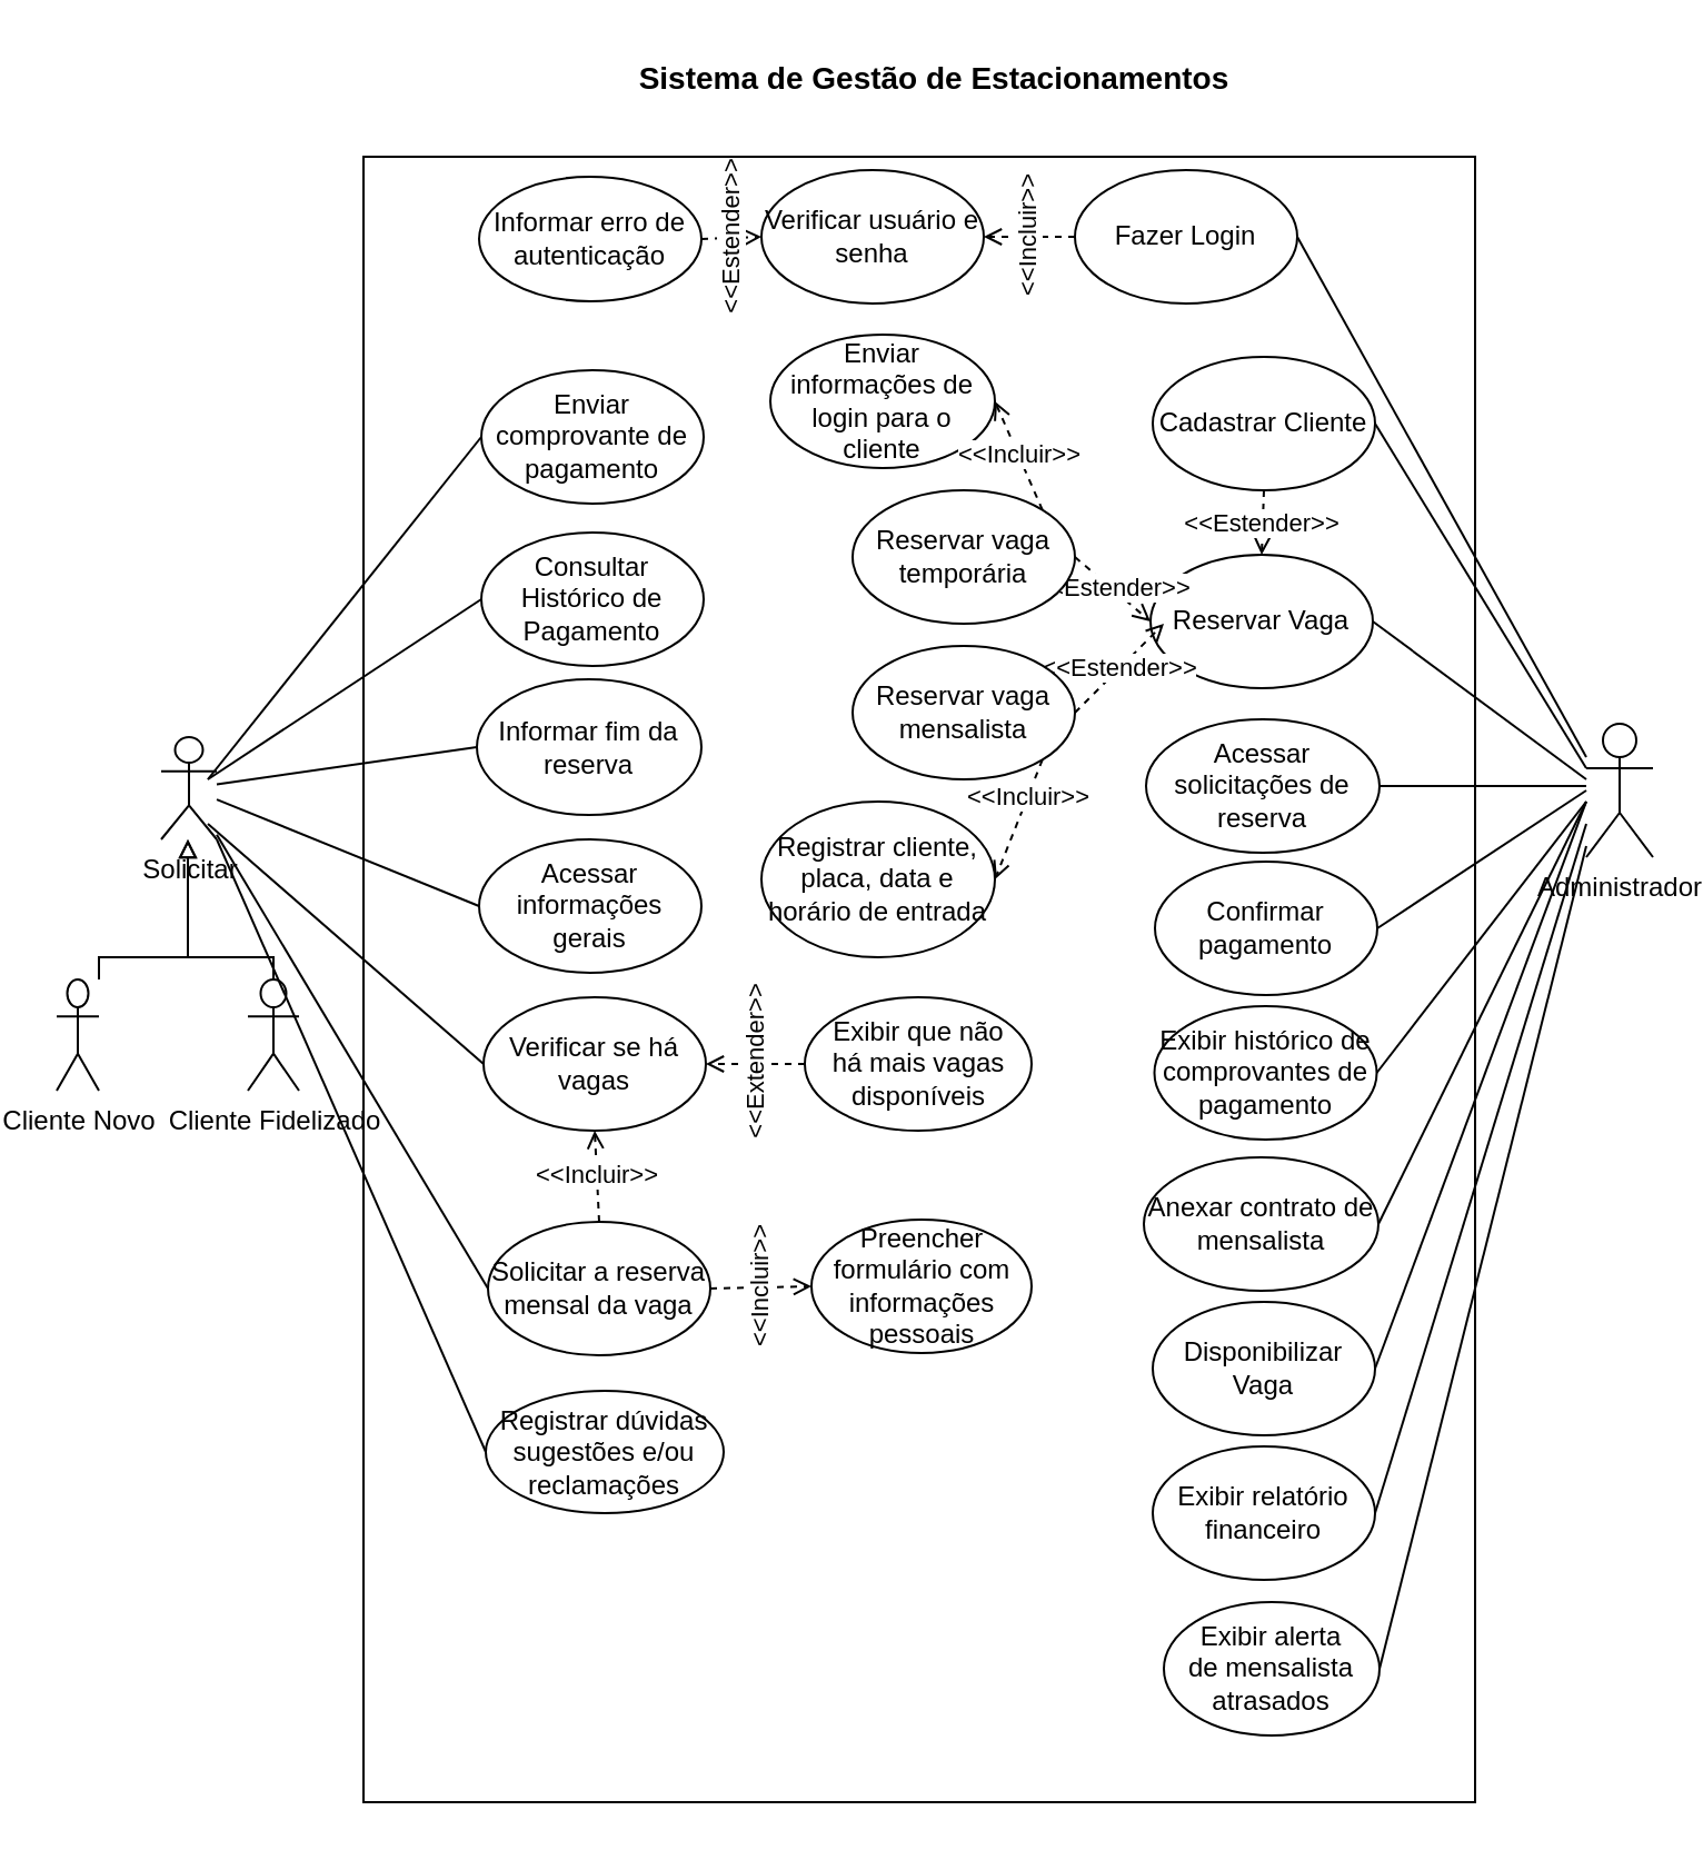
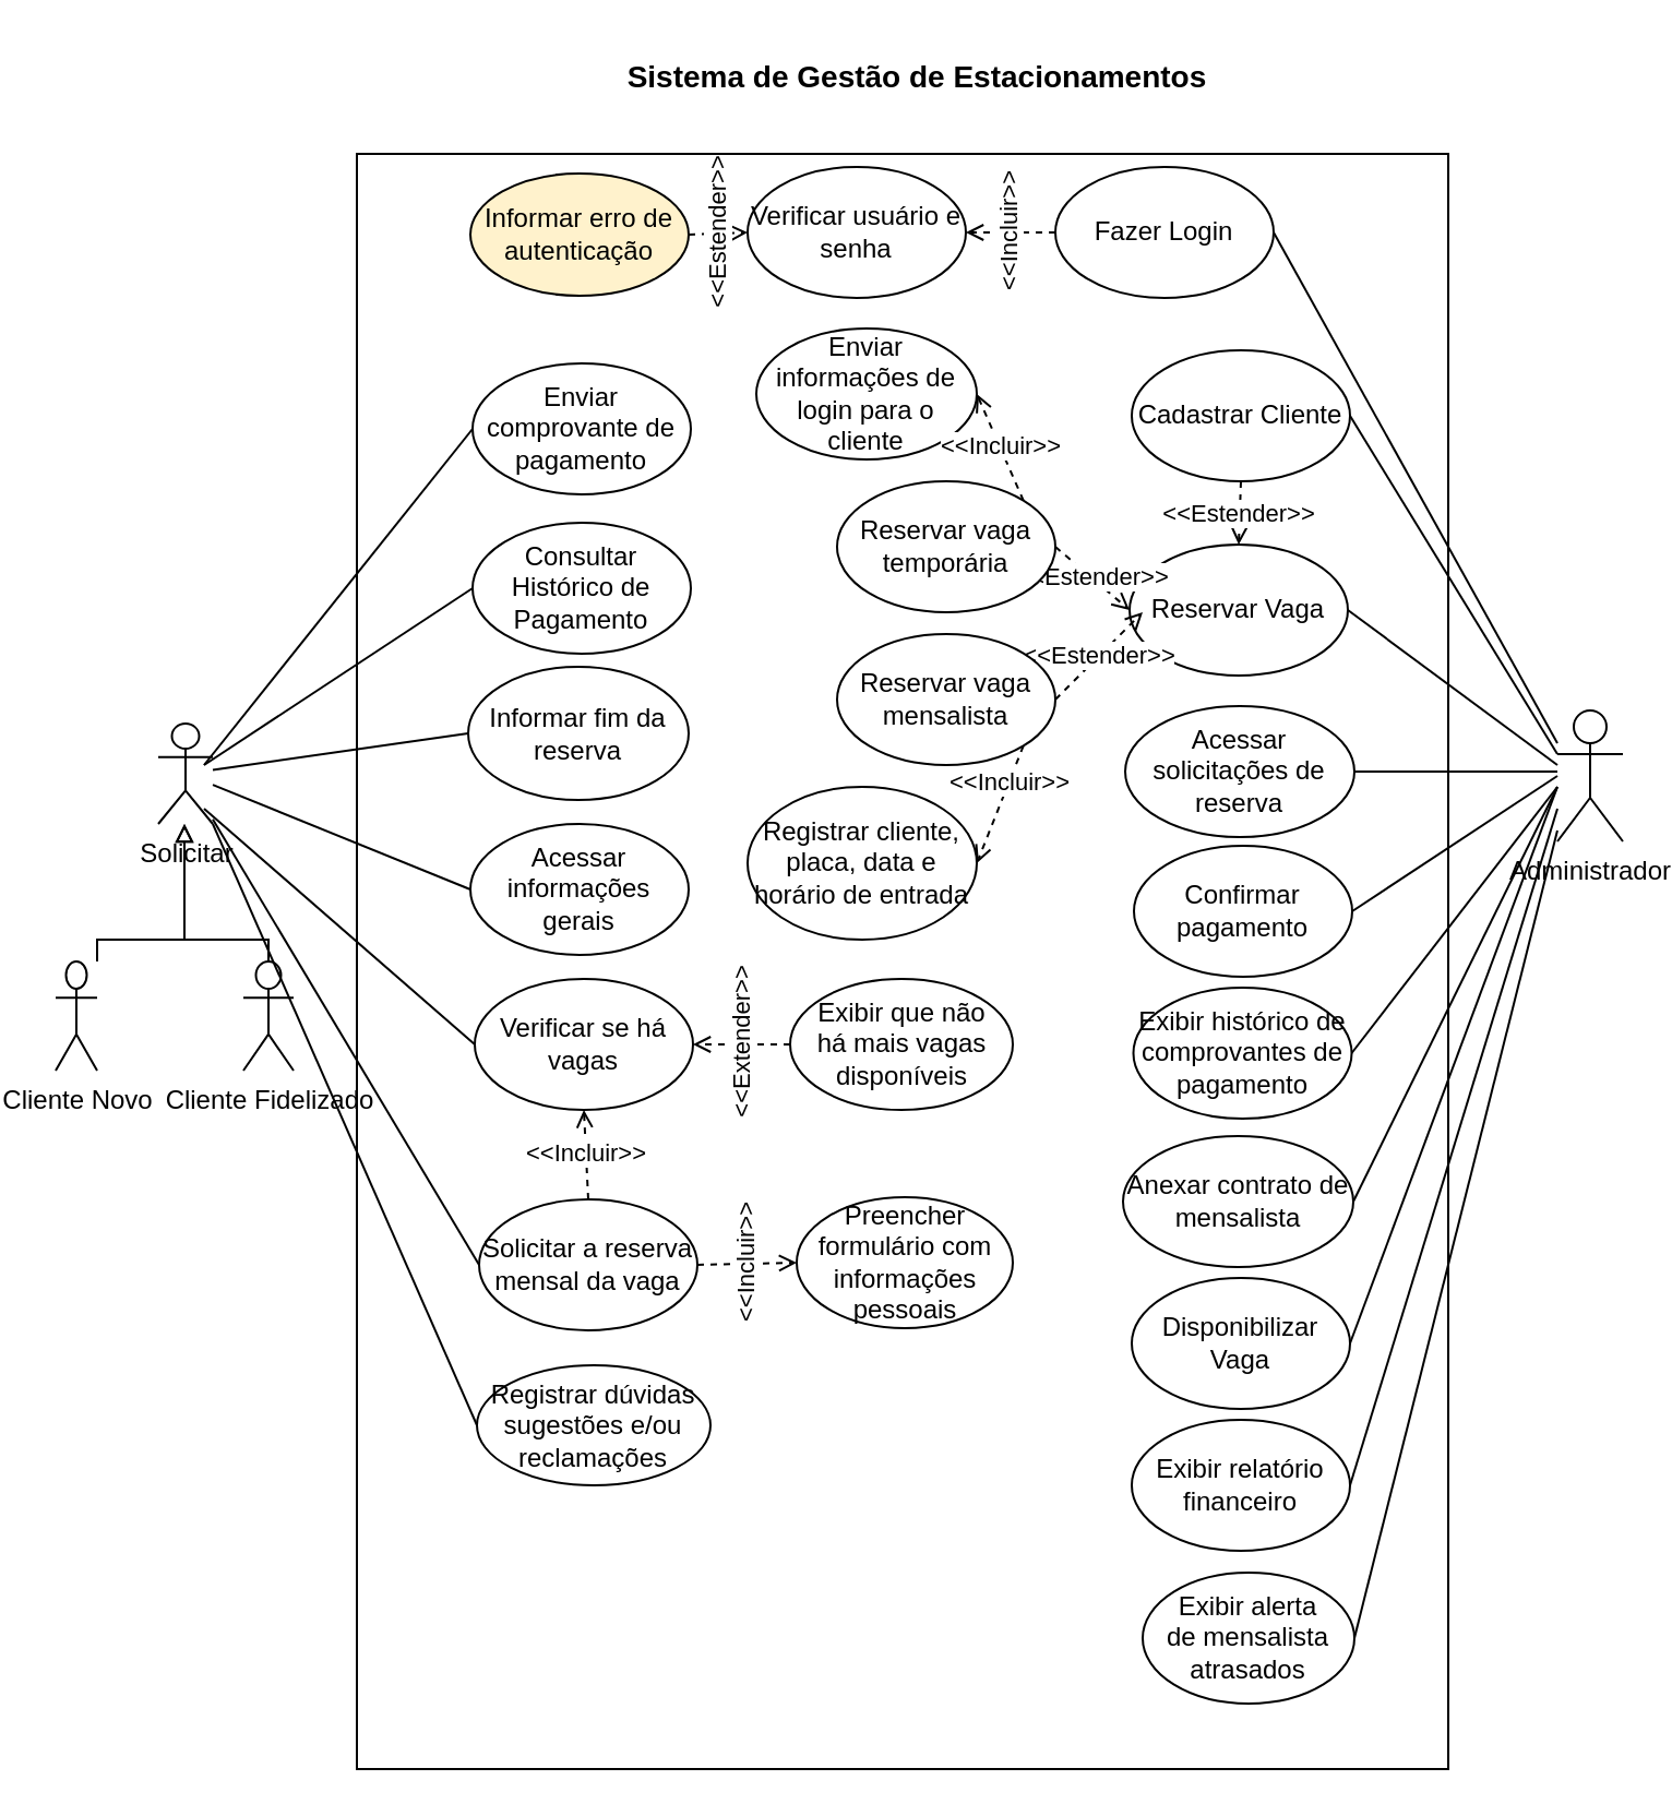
  <mxCell id="0" />
  <mxCell id="1" parent="0" />
  <mxCell id="2" value="" style="rounded=0;whiteSpace=wrap;html=1;fontSize=14;fontColor=none;" parent="1" vertex="1"><mxGeometry x="158" y="70" width="500" height="740" as="geometry" /></mxCell>
  <mxCell id="3" value="Sistema de Gestão de Estacionamentos" style="text;html=1;strokeColor=none;fillColor=none;align=center;verticalAlign=middle;whiteSpace=wrap;rounded=0;fontSize=14;fontStyle=1" parent="1" vertex="1"><mxGeometry x="272" y="20" width="286" height="30" as="geometry" /></mxCell>
  <mxCell id="4" style="edgeStyle=none;rounded=0;orthogonalLoop=1;jettySize=auto;html=1;exitX=0;exitY=0.333;exitDx=0;exitDy=0;exitPerimeter=0;entryX=1;entryY=0.5;entryDx=0;entryDy=0;endArrow=none;endFill=0;" edge="1" parent="1" source="5" target="27"><mxGeometry relative="1" as="geometry" /></mxCell>
  <mxCell id="5" value="Administrador" style="shape=umlActor;verticalLabelPosition=bottom;verticalAlign=top;html=1;outlineConnect=0;" parent="1" vertex="1"><mxGeometry x="708" y="325" width="30" height="60" as="geometry" /></mxCell>
  <mxCell id="6" value="Solicitar" style="shape=umlActor;verticalLabelPosition=bottom;verticalAlign=top;html=1;outlineConnect=0;" parent="1" vertex="1"><mxGeometry x="67" y="331" width="25" height="46" as="geometry" /></mxCell>
  <mxCell id="7" value="&amp;lt;&amp;lt;Incluir&amp;gt;&amp;gt;" style="edgeStyle=none;rounded=0;orthogonalLoop=1;jettySize=auto;html=1;exitX=0;exitY=0.5;exitDx=0;exitDy=0;entryX=1;entryY=0.5;entryDx=0;entryDy=0;dashed=1;endArrow=open;endFill=0;horizontal=0;" edge="1" parent="1" source="9" target="40"><mxGeometry relative="1" as="geometry" /></mxCell>
  <mxCell id="8" style="edgeStyle=none;rounded=0;orthogonalLoop=1;jettySize=auto;html=1;exitX=1;exitY=0.5;exitDx=0;exitDy=0;endArrow=none;endFill=0;" edge="1" parent="1" source="9"><mxGeometry relative="1" as="geometry"><mxPoint x="708" y="340" as="targetPoint" /></mxGeometry></mxCell>
  <mxCell id="9" value="Fazer Login" style="ellipse;whiteSpace=wrap;html=1;" parent="1" vertex="1"><mxGeometry x="478" y="76" width="100" height="60" as="geometry" /></mxCell>
  <mxCell id="10" style="edgeStyle=none;rounded=0;orthogonalLoop=1;jettySize=auto;html=1;exitX=0;exitY=0.5;exitDx=0;exitDy=0;endArrow=none;endFill=0;" edge="1" parent="1" source="11"><mxGeometry relative="1" as="geometry"><mxPoint x="88" y="370" as="targetPoint" /></mxGeometry></mxCell>
  <mxCell id="11" value="Verificar se há vagas" style="ellipse;whiteSpace=wrap;html=1;" parent="1" vertex="1"><mxGeometry x="212" y="448" width="100" height="60" as="geometry" /></mxCell>
  <mxCell id="12" value="&amp;lt;&amp;lt;Incluir&amp;gt;&amp;gt;" style="edgeStyle=none;rounded=0;orthogonalLoop=1;jettySize=auto;html=1;exitX=1;exitY=0.5;exitDx=0;exitDy=0;entryX=0;entryY=0.5;entryDx=0;entryDy=0;endArrow=open;endFill=0;dashed=1;horizontal=0;" parent="1" source="15" target="30" edge="1"><mxGeometry relative="1" as="geometry" /></mxCell>
  <mxCell id="13" style="edgeStyle=none;rounded=0;orthogonalLoop=1;jettySize=auto;html=1;exitX=0;exitY=0.5;exitDx=0;exitDy=0;endArrow=none;endFill=0;" edge="1" parent="1" source="15" target="6"><mxGeometry relative="1" as="geometry" /></mxCell>
  <mxCell id="14" value="&amp;lt;&amp;lt;Incluir&amp;gt;&amp;gt;" style="edgeStyle=none;rounded=0;orthogonalLoop=1;jettySize=auto;html=1;exitX=0.5;exitY=0;exitDx=0;exitDy=0;entryX=0.5;entryY=1;entryDx=0;entryDy=0;endArrow=open;endFill=0;dashed=1;" edge="1" parent="1" source="15" target="11"><mxGeometry relative="1" as="geometry" /></mxCell>
  <mxCell id="15" value="Solicitar a reserva mensal da vaga" style="ellipse;whiteSpace=wrap;html=1;" parent="1" vertex="1"><mxGeometry x="214" y="549" width="100" height="60" as="geometry" /></mxCell>
  <mxCell id="16" style="edgeStyle=none;rounded=0;orthogonalLoop=1;jettySize=auto;html=1;exitX=0;exitY=0.5;exitDx=0;exitDy=0;endArrow=none;endFill=0;" edge="1" parent="1" source="17"><mxGeometry relative="1" as="geometry"><mxPoint x="88" y="350" as="targetPoint" /></mxGeometry></mxCell>
  <mxCell id="17" value="Enviar comprovante de pagamento" style="ellipse;whiteSpace=wrap;html=1;" parent="1" vertex="1"><mxGeometry x="211" y="166" width="100" height="60" as="geometry" /></mxCell>
  <mxCell id="18" style="edgeStyle=none;rounded=0;orthogonalLoop=1;jettySize=auto;html=1;exitX=0;exitY=0.5;exitDx=0;exitDy=0;endArrow=none;endFill=0;" edge="1" parent="1" source="19"><mxGeometry relative="1" as="geometry"><mxPoint x="88" y="350" as="targetPoint" /></mxGeometry></mxCell>
  <mxCell id="19" value="Consultar Histórico de Pagamento" style="ellipse;whiteSpace=wrap;html=1;" parent="1" vertex="1"><mxGeometry x="211" y="239" width="100" height="60" as="geometry" /></mxCell>
  <mxCell id="20" style="edgeStyle=none;rounded=0;orthogonalLoop=1;jettySize=auto;html=1;exitX=1;exitY=0.5;exitDx=0;exitDy=0;endArrow=none;endFill=0;" edge="1" parent="1" source="21"><mxGeometry relative="1" as="geometry"><mxPoint x="708" y="355" as="targetPoint" /></mxGeometry></mxCell>
  <mxCell id="21" value="Confirmar pagamento" style="ellipse;whiteSpace=wrap;html=1;" parent="1" vertex="1"><mxGeometry x="514" y="387" width="100" height="60" as="geometry" /></mxCell>
  <mxCell id="22" style="edgeStyle=none;rounded=0;orthogonalLoop=1;jettySize=auto;html=1;exitX=1;exitY=0.5;exitDx=0;exitDy=0;endArrow=none;endFill=0;" edge="1" parent="1" source="23"><mxGeometry relative="1" as="geometry"><mxPoint x="708" y="350" as="targetPoint" /></mxGeometry></mxCell>
  <mxCell id="23" value="Reservar Vaga" style="ellipse;whiteSpace=wrap;html=1;" parent="1" vertex="1"><mxGeometry x="512" y="249" width="100" height="60" as="geometry" /></mxCell>
  <mxCell id="24" style="edgeStyle=none;rounded=0;orthogonalLoop=1;jettySize=auto;html=1;exitX=1;exitY=0.5;exitDx=0;exitDy=0;endArrow=none;endFill=0;" edge="1" parent="1" source="25"><mxGeometry relative="1" as="geometry"><mxPoint x="708" y="360" as="targetPoint" /></mxGeometry></mxCell>
  <mxCell id="25" value="Exibir histórico de comprovantes de pagamento" style="ellipse;whiteSpace=wrap;html=1;" parent="1" vertex="1"><mxGeometry x="513.75" y="452" width="100" height="60" as="geometry" /></mxCell>
  <mxCell id="26" value="&amp;lt;&amp;lt;Estender&amp;gt;&amp;gt;" style="edgeStyle=none;rounded=0;orthogonalLoop=1;jettySize=auto;html=1;exitX=0.5;exitY=1;exitDx=0;exitDy=0;entryX=0.5;entryY=0;entryDx=0;entryDy=0;dashed=1;endArrow=open;endFill=0;" edge="1" parent="1" source="27" target="23"><mxGeometry relative="1" as="geometry" /></mxCell>
  <mxCell id="27" value="Cadastrar Cliente" style="ellipse;whiteSpace=wrap;html=1;" parent="1" vertex="1"><mxGeometry x="513" y="160" width="100" height="60" as="geometry" /></mxCell>
  <mxCell id="28" style="edgeStyle=none;rounded=0;orthogonalLoop=1;jettySize=auto;html=1;exitX=1;exitY=0.5;exitDx=0;exitDy=0;endArrow=none;endFill=0;" edge="1" parent="1" source="29"><mxGeometry relative="1" as="geometry"><mxPoint x="708" y="360" as="targetPoint" /></mxGeometry></mxCell>
  <mxCell id="29" value="Disponibilizar Vaga" style="ellipse;whiteSpace=wrap;html=1;" parent="1" vertex="1"><mxGeometry x="513" y="585" width="100" height="60" as="geometry" /></mxCell>
  <mxCell id="30" value="Preencher formulário com informações pessoais" style="ellipse;whiteSpace=wrap;html=1;" parent="1" vertex="1"><mxGeometry x="359.5" y="548" width="99" height="60" as="geometry" /></mxCell>
  <mxCell id="31" value="Enviar informações de login para o cliente" style="ellipse;whiteSpace=wrap;html=1;" parent="1" vertex="1"><mxGeometry x="341" y="150" width="101" height="60" as="geometry" /></mxCell>
  <mxCell id="32" style="edgeStyle=none;rounded=0;orthogonalLoop=1;jettySize=auto;html=1;exitX=1;exitY=0.5;exitDx=0;exitDy=0;endArrow=none;endFill=0;" edge="1" parent="1" source="33"><mxGeometry relative="1" as="geometry"><mxPoint x="708" y="353" as="targetPoint" /></mxGeometry></mxCell>
  <mxCell id="33" value="Acessar solicitações de reserva" style="ellipse;whiteSpace=wrap;html=1;" parent="1" vertex="1"><mxGeometry x="510" y="323" width="105" height="60" as="geometry" /></mxCell>
  <mxCell id="34" style="edgeStyle=orthogonalEdgeStyle;rounded=0;orthogonalLoop=1;jettySize=auto;html=1;endArrow=block;endFill=0;" parent="1" source="35" target="6" edge="1"><mxGeometry relative="1" as="geometry"><Array as="points"><mxPoint x="39" y="430" /><mxPoint x="79" y="430" /></Array></mxGeometry></mxCell>
  <mxCell id="35" value="Cliente Novo" style="shape=umlActor;verticalLabelPosition=bottom;verticalAlign=top;html=1;outlineConnect=0;" parent="1" vertex="1"><mxGeometry x="20" y="440" width="19" height="50" as="geometry" /></mxCell>
  <mxCell id="36" value="" style="edgeStyle=orthogonalEdgeStyle;rounded=0;orthogonalLoop=1;jettySize=auto;html=1;endArrow=block;endFill=0;" parent="1" source="37" target="6" edge="1"><mxGeometry relative="1" as="geometry"><Array as="points"><mxPoint x="118" y="430" /><mxPoint x="79" y="430" /></Array></mxGeometry></mxCell>
  <mxCell id="37" value="Cliente Fidelizado" style="shape=umlActor;verticalLabelPosition=bottom;verticalAlign=top;html=1;outlineConnect=0;" parent="1" vertex="1"><mxGeometry x="106" y="440" width="23" height="50" as="geometry" /></mxCell>
  <mxCell id="38" style="edgeStyle=none;rounded=0;orthogonalLoop=1;jettySize=auto;html=1;exitX=0;exitY=0.5;exitDx=0;exitDy=0;endArrow=none;endFill=0;" edge="1" parent="1" source="39" target="6"><mxGeometry relative="1" as="geometry" /></mxCell>
  <mxCell id="39" value="Informar fim da reserva" style="ellipse;whiteSpace=wrap;html=1;" parent="1" vertex="1"><mxGeometry x="209" y="305" width="101" height="61" as="geometry" /></mxCell>
  <mxCell id="40" value="Verificar usuário e senha" style="ellipse;whiteSpace=wrap;html=1;" parent="1" vertex="1"><mxGeometry x="337" y="76" width="100" height="60" as="geometry" /></mxCell>
  <mxCell id="41" value="&amp;lt;&amp;lt;Estender&amp;gt;&amp;gt;" style="edgeStyle=none;rounded=0;orthogonalLoop=1;jettySize=auto;html=1;exitX=1;exitY=0.5;exitDx=0;exitDy=0;entryX=0;entryY=0.5;entryDx=0;entryDy=0;dashed=1;endArrow=open;endFill=0;horizontal=0;" edge="1" parent="1" source="42" target="40"><mxGeometry relative="1" as="geometry" /></mxCell>
- <mxCell id="42" value="Informar erro de autenticação" style="ellipse;whiteSpace=wrap;html=1;" parent="1" vertex="1"><mxGeometry x="210" y="79" width="100" height="56" as="geometry" /></mxCell>
+ <mxCell id="42" value="Informar erro de autenticação" style="ellipse;whiteSpace=wrap;html=1;fillColor=#fff2cc;" parent="1" vertex="1"><mxGeometry x="210" y="79" width="100" height="56" as="geometry" /></mxCell>
  <mxCell id="43" style="edgeStyle=none;rounded=0;orthogonalLoop=1;jettySize=auto;html=1;exitX=0;exitY=0.5;exitDx=0;exitDy=0;endArrow=none;endFill=0;" edge="1" parent="1" source="44" target="6"><mxGeometry relative="1" as="geometry" /></mxCell>
  <mxCell id="44" value="Acessar informações gerais" style="ellipse;whiteSpace=wrap;html=1;" parent="1" vertex="1"><mxGeometry x="210" y="377" width="100" height="60" as="geometry" /></mxCell>
  <mxCell id="45" style="edgeStyle=none;rounded=0;orthogonalLoop=1;jettySize=auto;html=1;exitX=0.5;exitY=0;exitDx=0;exitDy=0;dashed=1;fontColor=none;endArrow=open;endFill=0;" parent="1" source="33" target="33" edge="1"><mxGeometry relative="1" as="geometry" /></mxCell>
  <mxCell id="46" value="&amp;lt;&amp;lt;Extender&amp;gt;&amp;gt;" style="edgeStyle=none;rounded=0;orthogonalLoop=1;jettySize=auto;html=1;exitX=0;exitY=0.5;exitDx=0;exitDy=0;entryX=1;entryY=0.5;entryDx=0;entryDy=0;dashed=1;endArrow=open;endFill=0;horizontal=0;" edge="1" parent="1" source="47" target="11"><mxGeometry relative="1" as="geometry" /></mxCell>
  <mxCell id="47" value="Exibir que não &lt;br&gt;há mais vagas disponíveis" style="ellipse;whiteSpace=wrap;html=1;fontColor=none;" parent="1" vertex="1"><mxGeometry x="356.5" y="448" width="102" height="60" as="geometry" /></mxCell>
  <mxCell id="48" style="edgeStyle=none;rounded=0;orthogonalLoop=1;jettySize=auto;html=1;exitX=1;exitY=0.5;exitDx=0;exitDy=0;endArrow=none;endFill=0;" edge="1" parent="1" source="49"><mxGeometry relative="1" as="geometry"><mxPoint x="708" y="360" as="targetPoint" /></mxGeometry></mxCell>
  <mxCell id="49" value="Anexar contrato de mensalista" style="ellipse;whiteSpace=wrap;html=1;fontColor=none;" parent="1" vertex="1"><mxGeometry x="509" y="520" width="105.5" height="60" as="geometry" /></mxCell>
  <mxCell id="50" value="Registrar cliente, placa, data e horário de entrada" style="ellipse;whiteSpace=wrap;html=1;fontColor=none;" parent="1" vertex="1"><mxGeometry x="337" y="360" width="105" height="70" as="geometry" /></mxCell>
  <mxCell id="51" style="rounded=0;orthogonalLoop=1;jettySize=auto;html=1;exitX=0;exitY=0.5;exitDx=0;exitDy=0;entryX=1;entryY=1;entryDx=0;entryDy=0;entryPerimeter=0;endArrow=none;endFill=0;" edge="1" parent="1" source="52" target="6"><mxGeometry relative="1" as="geometry" /></mxCell>
  <mxCell id="52" value="Registrar dúvidas sugestões e/ou reclamações" style="ellipse;whiteSpace=wrap;html=1;fontColor=none;" parent="1" vertex="1"><mxGeometry x="213" y="625" width="107" height="55" as="geometry" /></mxCell>
  <mxCell id="53" style="edgeStyle=none;rounded=0;orthogonalLoop=1;jettySize=auto;html=1;exitX=1;exitY=0.5;exitDx=0;exitDy=0;endArrow=none;endFill=0;" edge="1" parent="1" source="54"><mxGeometry relative="1" as="geometry"><mxPoint x="708" y="370" as="targetPoint" /></mxGeometry></mxCell>
  <mxCell id="54" value="Exibir relatório financeiro" style="ellipse;whiteSpace=wrap;html=1;fontColor=none;" parent="1" vertex="1"><mxGeometry x="513" y="650" width="100" height="60" as="geometry" /></mxCell>
  <mxCell id="55" style="edgeStyle=none;rounded=0;orthogonalLoop=1;jettySize=auto;html=1;exitX=1;exitY=0.5;exitDx=0;exitDy=0;endArrow=none;endFill=0;" edge="1" parent="1" source="56"><mxGeometry relative="1" as="geometry"><mxPoint x="708" y="380" as="targetPoint" /></mxGeometry></mxCell>
  <mxCell id="56" value="Exibir alerta&lt;br&gt;de mensalista atrasados" style="ellipse;whiteSpace=wrap;html=1;fontColor=none;" parent="1" vertex="1"><mxGeometry x="518" y="720" width="97" height="60" as="geometry" /></mxCell>
  <mxCell id="57" value="&amp;lt;&amp;lt;Estender&amp;gt;&amp;gt;" style="edgeStyle=none;rounded=0;orthogonalLoop=1;jettySize=auto;html=1;exitX=1;exitY=0.5;exitDx=0;exitDy=0;entryX=0;entryY=0.5;entryDx=0;entryDy=0;dashed=1;endArrow=open;endFill=0;" edge="1" parent="1" source="59" target="23"><mxGeometry relative="1" as="geometry" /></mxCell>
  <mxCell id="58" value="&amp;lt;&amp;lt;Incluir&amp;gt;&amp;gt;" style="edgeStyle=none;rounded=0;orthogonalLoop=1;jettySize=auto;html=1;exitX=1;exitY=0;exitDx=0;exitDy=0;entryX=1;entryY=0.5;entryDx=0;entryDy=0;dashed=1;endArrow=open;endFill=0;" edge="1" parent="1" source="59" target="31"><mxGeometry relative="1" as="geometry" /></mxCell>
  <mxCell id="59" value="Reservar vaga temporária" style="ellipse;whiteSpace=wrap;html=1;" vertex="1" parent="1"><mxGeometry x="378" y="220" width="100" height="60" as="geometry" /></mxCell>
  <mxCell id="60" value="&amp;lt;&amp;lt;Estender&amp;gt;&amp;gt;" style="edgeStyle=none;rounded=0;orthogonalLoop=1;jettySize=auto;html=1;exitX=1;exitY=0.5;exitDx=0;exitDy=0;dashed=1;endArrow=open;endFill=0;" edge="1" parent="1" source="63"><mxGeometry relative="1" as="geometry"><mxPoint x="518" y="280" as="targetPoint" /></mxGeometry></mxCell>
  <mxCell id="61" style="edgeStyle=none;rounded=0;orthogonalLoop=1;jettySize=auto;html=1;exitX=1;exitY=1;exitDx=0;exitDy=0;entryX=1;entryY=0.5;entryDx=0;entryDy=0;dashed=1;endArrow=open;endFill=0;" edge="1" parent="1" source="63" target="50"><mxGeometry relative="1" as="geometry" /></mxCell>
  <mxCell id="62" value="&amp;lt;&amp;lt;Incluir&amp;gt;&amp;gt;" style="edgeLabel;html=1;align=center;verticalAlign=middle;resizable=0;points=[];" vertex="1" connectable="0" parent="61"><mxGeometry x="-0.38" relative="1" as="geometry"><mxPoint as="offset" /></mxGeometry></mxCell>
  <mxCell id="63" value="Reservar vaga mensalista" style="ellipse;whiteSpace=wrap;html=1;" vertex="1" parent="1"><mxGeometry x="378" y="290" width="100" height="60" as="geometry" /></mxCell>
